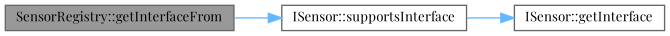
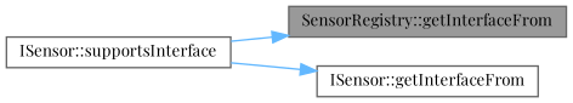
  digraph {
    fontname="Playfair Display"
    rankdir=LR
    node [color=grey40 fillcolor=white fontname="Playfair Display" fontsize=10 shape=box style=filled]
    edge [color=steelblue1 fontname="Playfair Display" fontsize=10 labelfontname=Helvetica labelfontsize=10 style=solid]
    n1 [color=gray40 fillcolor=grey60 fontcolor=black height=0.2 label="SensorRegistry::getInterfaceFrom" width=0.4]
    n2 [height=0.2 label="ISensor::supportsInterface" width=0.4]
-   n3 [height=0.2 label="ISensor::getInterface" width=0.4]
-   n1 -> n2
+   n3 [height=0.2 label="ISensor::getInterfaceFrom" width=0.4]
+   n2 -> n1
    n2 -> n3
  }
